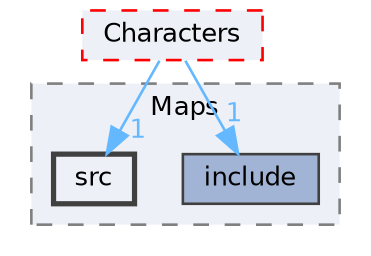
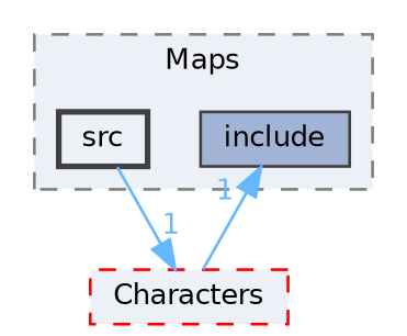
  digraph {
    compound=true
    node [color=grey25 fillcolor="#edf0f7" fontname=Helvetica fontsize=10 shape=box]
    edge [color=steelblue1 fontcolor=steelblue1 fontname=Helvetica fontsize=10 headlabel=1 labeldistance=1.5 labelfontname=Helvetica labelfontsize=10]
    n1 [fillcolor="#a2b4d6" height=0.2 label=include style=filled width=0.4]
    n2 [height=0.2 label=src style="filled,bold" width=0.4]
    n3 [color=red height=0.2 label=Characters style="filled,dashed" width=0.4]
    subgraph cluster_1 {
      bgcolor="#edf0f7"
      fontname=Helvetica
      fontsize=10
      label=Maps
      pencolor=grey50
      style="filled,dashed"
      n1
      n2
    }
-   n3 -> n2
+   n2 -> n3
    n3 -> n1
  }
